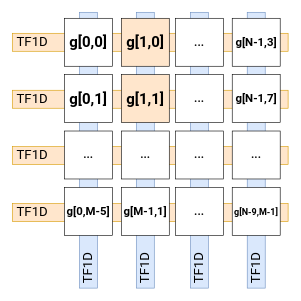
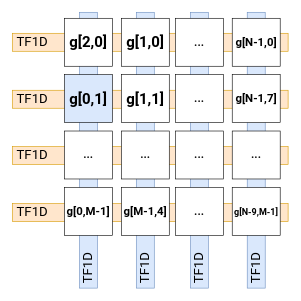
  <mxCell id="0" />
  <mxCell id="1" parent="0" />
  <mxCell id="2" value="&lt;font face=&quot;roboto&quot; data-font-src=&quot;https://fonts.googleapis.com/css?family=roboto&quot; style=&quot;font-size: 22px&quot;&gt;&amp;nbsp;TF1D&lt;/font&gt;" style="rounded=0;whiteSpace=wrap;html=1;fontSize=25;align=left;verticalAlign=bottom;fillColor=#dae8fc;strokeColor=#6c8ebf;direction=south;horizontal=0;" vertex="1" parent="1"><mxGeometry x="132" y="20" width="30" height="460" as="geometry" /></mxCell>
  <mxCell id="3" value="&lt;font face=&quot;roboto&quot; data-font-src=&quot;https://fonts.googleapis.com/css?family=roboto&quot; style=&quot;font-size: 22px&quot;&gt;&amp;nbsp;TF1D&lt;/font&gt;" style="rounded=0;whiteSpace=wrap;html=1;fontSize=25;align=left;verticalAlign=bottom;fillColor=#dae8fc;strokeColor=#6c8ebf;direction=south;horizontal=0;" vertex="1" parent="1"><mxGeometry x="226.8" y="20" width="30" height="460" as="geometry" /></mxCell>
  <mxCell id="4" value="&lt;font face=&quot;roboto&quot; data-font-src=&quot;https://fonts.googleapis.com/css?family=roboto&quot; style=&quot;font-size: 22px&quot;&gt;&amp;nbsp;TF1D&lt;/font&gt;" style="rounded=0;whiteSpace=wrap;html=1;fontSize=25;align=left;verticalAlign=bottom;fillColor=#dae8fc;strokeColor=#6c8ebf;direction=south;horizontal=0;" vertex="1" parent="1"><mxGeometry x="317" y="20" width="30" height="460" as="geometry" /></mxCell>
  <mxCell id="5" value="&lt;font face=&quot;roboto&quot; data-font-src=&quot;https://fonts.googleapis.com/css?family=roboto&quot; style=&quot;font-size: 22px&quot;&gt;&amp;nbsp;TF1D&lt;/font&gt;" style="rounded=0;whiteSpace=wrap;html=1;fontSize=25;align=left;verticalAlign=bottom;fillColor=#dae8fc;strokeColor=#6c8ebf;direction=south;horizontal=0;" vertex="1" parent="1"><mxGeometry x="411.8" y="20" width="30" height="460" as="geometry" /></mxCell>
  <mxCell id="6" value="&lt;font face=&quot;roboto&quot; data-font-src=&quot;https://fonts.googleapis.com/css?family=roboto&quot; style=&quot;font-size: 22px&quot;&gt;&amp;nbsp;TF1D&lt;/font&gt;" style="rounded=0;whiteSpace=wrap;html=1;fontSize=25;align=left;verticalAlign=bottom;fillColor=#ffe6cc;strokeColor=#d79b00;" vertex="1" parent="1"><mxGeometry x="20" y="244" width="460" height="30" as="geometry" /></mxCell>
  <mxCell id="7" value="&lt;font face=&quot;roboto&quot; data-font-src=&quot;https://fonts.googleapis.com/css?family=roboto&quot; style=&quot;font-size: 22px&quot;&gt;&amp;nbsp;TF1D&lt;/font&gt;" style="rounded=0;whiteSpace=wrap;html=1;fontSize=25;align=left;verticalAlign=bottom;fillColor=#ffe6cc;strokeColor=#d79b00;" vertex="1" parent="1"><mxGeometry x="20" y="339" width="460" height="30" as="geometry" /></mxCell>
  <mxCell id="8" value="&lt;font face=&quot;roboto&quot; data-font-src=&quot;https://fonts.googleapis.com/css?family=roboto&quot; style=&quot;font-size: 22px&quot;&gt;&amp;nbsp;TF1D&lt;/font&gt;" style="rounded=0;whiteSpace=wrap;html=1;fontSize=25;align=left;verticalAlign=bottom;fillColor=#ffe6cc;strokeColor=#d79b00;" vertex="1" parent="1"><mxGeometry x="20" y="55" width="460" height="30" as="geometry" /></mxCell>
  <mxCell id="9" value="&lt;font face=&quot;roboto&quot; data-font-src=&quot;https://fonts.googleapis.com/css?family=roboto&quot; style=&quot;font-size: 22px&quot;&gt;&amp;nbsp;TF1D&lt;/font&gt;" style="rounded=0;whiteSpace=wrap;html=1;fontSize=25;align=left;verticalAlign=bottom;fillColor=#ffe6cc;strokeColor=#d79b00;" vertex="1" parent="1"><mxGeometry x="20" y="150" width="460" height="30" as="geometry" /></mxCell>
- <mxCell id="10" value="g[M-1,1]" style="whiteSpace=wrap;html=1;aspect=fixed;fontFamily=roboto;fontSource=https%3A%2F%2Ffonts.googleapis.com%2Fcss%3Ffamily%3Droboto;fontStyle=1;fontSize=19;" vertex="1" parent="1"><mxGeometry x="201.8" y="312" width="80" height="80" as="geometry" /></mxCell>
+ <mxCell id="10" value="g[M-1,4]" style="whiteSpace=wrap;html=1;aspect=fixed;fontFamily=roboto;fontSource=https%3A%2F%2Ffonts.googleapis.com%2Fcss%3Ffamily%3Droboto;fontStyle=1;fontSize=19;" vertex="1" parent="1"><mxGeometry x="201.8" y="312" width="80" height="80" as="geometry" /></mxCell>
  <mxCell id="11" value="..." style="whiteSpace=wrap;html=1;aspect=fixed;fontFamily=roboto;fontSource=https%3A%2F%2Ffonts.googleapis.com%2Fcss%3Ffamily%3Droboto;fontStyle=1;fontSize=19;" vertex="1" parent="1"><mxGeometry x="292" y="312" width="80" height="80" as="geometry" /></mxCell>
  <mxCell id="12" value="&lt;font style=&quot;font-size: 15px&quot;&gt;g[N-9,M-1]&lt;/font&gt;" style="whiteSpace=wrap;html=1;aspect=fixed;fontFamily=roboto;fontSource=https%3A%2F%2Ffonts.googleapis.com%2Fcss%3Ffamily%3Droboto;fontStyle=1;fontSize=19;" vertex="1" parent="1"><mxGeometry x="386.8" y="312" width="80" height="80" as="geometry" /></mxCell>
- <mxCell id="13" value="&lt;h1 style=&quot;font-size: 19px&quot;&gt;g[0,M-5]&lt;/h1&gt;" style="whiteSpace=wrap;html=1;aspect=fixed;fontFamily=roboto;fontSource=https%3A%2F%2Ffonts.googleapis.com%2Fcss%3Ffamily%3Droboto;fontStyle=1;fontSize=19;" vertex="1" parent="1"><mxGeometry x="107" y="312" width="80" height="80" as="geometry" /></mxCell>
+ <mxCell id="13" value="&lt;h1 style=&quot;font-size: 19px&quot;&gt;g[0,M-1]&lt;/h1&gt;" style="whiteSpace=wrap;html=1;aspect=fixed;fontFamily=roboto;fontSource=https%3A%2F%2Ffonts.googleapis.com%2Fcss%3Ffamily%3Droboto;fontStyle=1;fontSize=19;" vertex="1" parent="1"><mxGeometry x="107" y="312" width="80" height="80" as="geometry" /></mxCell>
  <mxCell id="14" value="..." style="whiteSpace=wrap;html=1;aspect=fixed;fontFamily=roboto;fontSource=https%3A%2F%2Ffonts.googleapis.com%2Fcss%3Ffamily%3Droboto;fontStyle=1;fontSize=19;" vertex="1" parent="1"><mxGeometry x="201.8" y="218" width="80" height="80" as="geometry" /></mxCell>
  <mxCell id="15" value="..." style="whiteSpace=wrap;html=1;aspect=fixed;fontFamily=roboto;fontSource=https%3A%2F%2Ffonts.googleapis.com%2Fcss%3Ffamily%3Droboto;fontStyle=1;fontSize=19;" vertex="1" parent="1"><mxGeometry x="292" y="218" width="80" height="80" as="geometry" /></mxCell>
  <mxCell id="16" value="..." style="whiteSpace=wrap;html=1;aspect=fixed;fontFamily=roboto;fontSource=https%3A%2F%2Ffonts.googleapis.com%2Fcss%3Ffamily%3Droboto;fontStyle=1;fontSize=19;" vertex="1" parent="1"><mxGeometry x="386.8" y="218" width="80" height="80" as="geometry" /></mxCell>
  <mxCell id="17" value="&lt;h1 style=&quot;font-size: 19px&quot;&gt;&lt;font data-font-src=&quot;https://fonts.googleapis.com/css?family=roboto&quot; style=&quot;font-size: 19px&quot;&gt;...&lt;/font&gt;&lt;/h1&gt;" style="whiteSpace=wrap;html=1;aspect=fixed;fontFamily=roboto;fontSource=https%3A%2F%2Ffonts.googleapis.com%2Fcss%3Ffamily%3Droboto;fontStyle=1;fontSize=19;" vertex="1" parent="1"><mxGeometry x="107" y="218" width="80" height="80" as="geometry" /></mxCell>
- <mxCell id="18" value="g[1,1]" style="whiteSpace=wrap;html=1;aspect=fixed;fontFamily=roboto;fontSource=https%3A%2F%2Ffonts.googleapis.com%2Fcss%3Ffamily%3Droboto;fontStyle=1;fontSize=25;fillColor=#ffe6cc;" vertex="1" parent="1"><mxGeometry x="201.8" y="124" width="80" height="80" as="geometry" /></mxCell>
+ <mxCell id="18" value="g[1,1]" style="whiteSpace=wrap;html=1;aspect=fixed;fontFamily=roboto;fontSource=https%3A%2F%2Ffonts.googleapis.com%2Fcss%3Ffamily%3Droboto;fontStyle=1;fontSize=25;" vertex="1" parent="1"><mxGeometry x="201.8" y="124" width="80" height="80" as="geometry" /></mxCell>
  <mxCell id="19" value="..." style="whiteSpace=wrap;html=1;aspect=fixed;fontFamily=roboto;fontSource=https%3A%2F%2Ffonts.googleapis.com%2Fcss%3Ffamily%3Droboto;fontStyle=1;fontSize=19;" vertex="1" parent="1"><mxGeometry x="292" y="124" width="80" height="80" as="geometry" /></mxCell>
  <mxCell id="20" value="g[N-1,7]" style="whiteSpace=wrap;html=1;aspect=fixed;fontFamily=roboto;fontSource=https%3A%2F%2Ffonts.googleapis.com%2Fcss%3Ffamily%3Droboto;fontStyle=1;fontSize=19;" vertex="1" parent="1"><mxGeometry x="386.8" y="124" width="80" height="80" as="geometry" /></mxCell>
- <mxCell id="21" value="&lt;h1 style=&quot;font-size: 25px;&quot;&gt;&lt;font data-font-src=&quot;https://fonts.googleapis.com/css?family=roboto&quot; style=&quot;font-size: 25px;&quot;&gt;g[0,1]&lt;/font&gt;&lt;/h1&gt;" style="whiteSpace=wrap;html=1;aspect=fixed;fontFamily=roboto;fontSource=https%3A%2F%2Ffonts.googleapis.com%2Fcss%3Ffamily%3Droboto;fontStyle=1;fontSize=25;" vertex="1" parent="1"><mxGeometry x="107" y="124" width="80" height="80" as="geometry" /></mxCell>
- <mxCell id="22" value="g[1,0]" style="whiteSpace=wrap;html=1;aspect=fixed;fontFamily=roboto;fontSource=https%3A%2F%2Ffonts.googleapis.com%2Fcss%3Ffamily%3Droboto;fontStyle=1;fontSize=25;fillColor=#ffe6cc;" parent="1" vertex="1"><mxGeometry x="201.8" y="30" width="80" height="80" as="geometry" /></mxCell>
+ <mxCell id="21" value="&lt;h1 style=&quot;font-size: 25px;&quot;&gt;&lt;font data-font-src=&quot;https://fonts.googleapis.com/css?family=roboto&quot; style=&quot;font-size: 25px;&quot;&gt;g[0,1]&lt;/font&gt;&lt;/h1&gt;" style="whiteSpace=wrap;html=1;aspect=fixed;fontFamily=roboto;fontSource=https%3A%2F%2Ffonts.googleapis.com%2Fcss%3Ffamily%3Droboto;fontStyle=1;fontSize=25;fillColor=#dae8fc;" vertex="1" parent="1"><mxGeometry x="107" y="124" width="80" height="80" as="geometry" /></mxCell>
+ <mxCell id="22" value="g[1,0]" style="whiteSpace=wrap;html=1;aspect=fixed;fontFamily=roboto;fontSource=https%3A%2F%2Ffonts.googleapis.com%2Fcss%3Ffamily%3Droboto;fontStyle=1;fontSize=25;" parent="1" vertex="1"><mxGeometry x="201.8" y="30" width="80" height="80" as="geometry" /></mxCell>
  <mxCell id="23" value="..." style="whiteSpace=wrap;html=1;aspect=fixed;fontFamily=roboto;fontSource=https%3A%2F%2Ffonts.googleapis.com%2Fcss%3Ffamily%3Droboto;fontStyle=1;fontSize=19;" parent="1" vertex="1"><mxGeometry x="292" y="30" width="80" height="80" as="geometry" /></mxCell>
- <mxCell id="24" value="g[N-1,3]" style="whiteSpace=wrap;html=1;aspect=fixed;fontFamily=roboto;fontSource=https%3A%2F%2Ffonts.googleapis.com%2Fcss%3Ffamily%3Droboto;fontStyle=1;fontSize=19;" parent="1" vertex="1"><mxGeometry x="386.8" y="30" width="80" height="80" as="geometry" /></mxCell>
- <mxCell id="25" value="&lt;h1 style=&quot;font-size: 25px;&quot;&gt;&lt;font data-font-src=&quot;https://fonts.googleapis.com/css?family=roboto&quot; style=&quot;font-size: 25px;&quot;&gt;g[0,0]&lt;/font&gt;&lt;/h1&gt;" style="whiteSpace=wrap;html=1;aspect=fixed;fontFamily=roboto;fontSource=https%3A%2F%2Ffonts.googleapis.com%2Fcss%3Ffamily%3Droboto;fontStyle=1;fontSize=25;" parent="1" vertex="1"><mxGeometry x="107" y="30" width="80" height="80" as="geometry" /></mxCell>
+ <mxCell id="24" value="g[N-1,0]" style="whiteSpace=wrap;html=1;aspect=fixed;fontFamily=roboto;fontSource=https%3A%2F%2Ffonts.googleapis.com%2Fcss%3Ffamily%3Droboto;fontStyle=1;fontSize=19;" parent="1" vertex="1"><mxGeometry x="386.8" y="30" width="80" height="80" as="geometry" /></mxCell>
+ <mxCell id="25" value="&lt;h1 style=&quot;font-size: 25px;&quot;&gt;&lt;font data-font-src=&quot;https://fonts.googleapis.com/css?family=roboto&quot; style=&quot;font-size: 25px;&quot;&gt;g[2,0]&lt;/font&gt;&lt;/h1&gt;" style="whiteSpace=wrap;html=1;aspect=fixed;fontFamily=roboto;fontSource=https%3A%2F%2Ffonts.googleapis.com%2Fcss%3Ffamily%3Droboto;fontStyle=1;fontSize=25;" parent="1" vertex="1"><mxGeometry x="107" y="30" width="80" height="80" as="geometry" /></mxCell>
